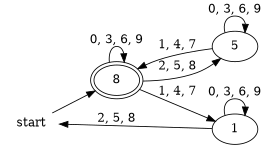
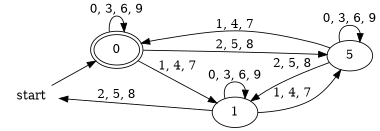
  digraph {
    rankdir=LR
    start [peripheries=0]
-   0 [peripheries=2 label=8]
+   0 [peripheries=2]
    1
    n4 [label=5]
    start -> 0
    0 -> 0 [label="0, 3, 6, 9"]
    0 -> 1 [label="1, 4, 7"]
    0 -> n4 [label="2, 5, 8"]
    1 -> start [label="2, 5, 8"]
    1 -> 1 [label="0, 3, 6, 9"]
+   1 -> n4 [label="1, 4, 7"]
    n4 -> 0 [label="1, 4, 7"]
+   n4 -> 1 [label="2, 5, 8"]
    n4 -> n4 [label="0, 3, 6, 9"]
  }
